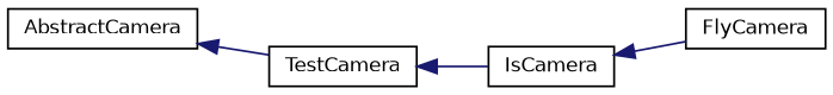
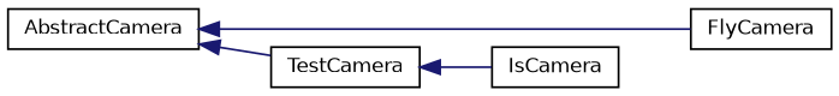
  digraph {
    rankdir=LR
    node [color=black fillcolor=white fontname=Helvetica fontsize=10 shape=record style=filled]
    edge [color=midnightblue dir=back fontname=Helvetica fontsize=10 labelfontname=Helvetica labelfontsize=10 style=solid]
    n1 [height=0.2 label=AbstractCamera width=0.4]
    n2 [height=0.2 label=FlyCamera width=0.4]
    n3 [height=0.2 label=TestCamera width=0.4]
    n4 [height=0.2 label=IsCamera width=0.4]
-   n4 -> n2
+   n1 -> n2
    n1 -> n3
    n3 -> n4
  }
